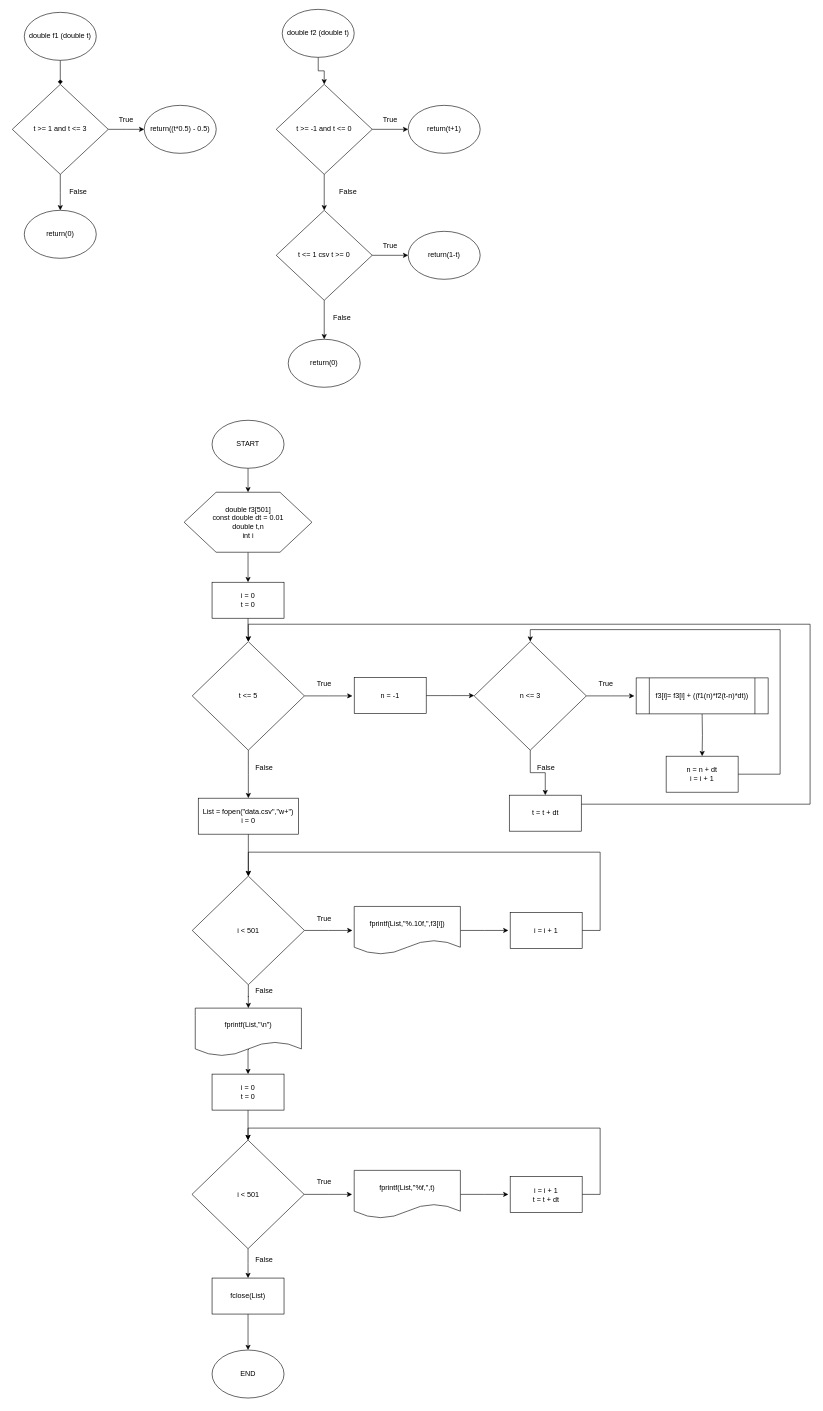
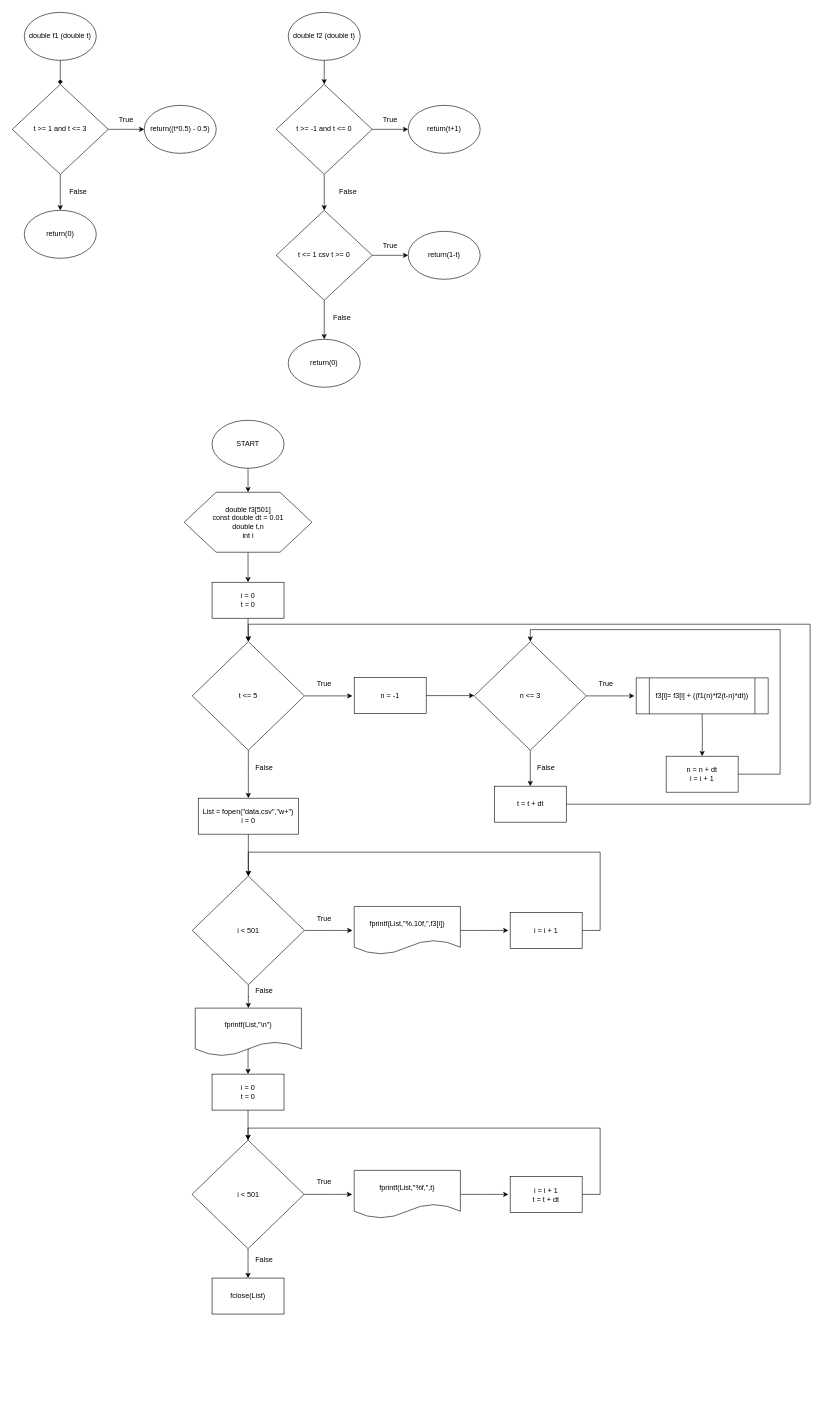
  <mxCell id="0" />
  <mxCell id="1" parent="0" />
  <mxCell id="2" value="" style="edgeStyle=orthogonalEdgeStyle;rounded=0;orthogonalLoop=1;jettySize=auto;html=1;endArrow=diamond;" edge="1" parent="1" source="3" target="6"><mxGeometry relative="1" as="geometry" /></mxCell>
  <mxCell id="3" value="double f1 (double t)" style="ellipse;whiteSpace=wrap;html=1;" vertex="1" parent="1"><mxGeometry x="40" y="20" width="120" height="80" as="geometry" /></mxCell>
  <mxCell id="4" value="" style="edgeStyle=orthogonalEdgeStyle;rounded=0;orthogonalLoop=1;jettySize=auto;html=1;" edge="1" parent="1" source="6"><mxGeometry relative="1" as="geometry"><mxPoint x="240" y="215" as="targetPoint" /></mxGeometry></mxCell>
  <mxCell id="5" value="" style="edgeStyle=orthogonalEdgeStyle;rounded=0;orthogonalLoop=1;jettySize=auto;html=1;" edge="1" parent="1" source="6"><mxGeometry relative="1" as="geometry"><mxPoint x="100" y="350" as="targetPoint" /></mxGeometry></mxCell>
  <mxCell id="6" value="t &amp;gt;= 1 and t &amp;lt;= 3" style="rhombus;whiteSpace=wrap;html=1;" vertex="1" parent="1"><mxGeometry x="20" y="140" width="160" height="150" as="geometry" /></mxCell>
  <mxCell id="7" value="return((t*0.5) - 0.5)" style="ellipse;whiteSpace=wrap;html=1;" vertex="1" parent="1"><mxGeometry x="240" y="175" width="120" height="80" as="geometry" /></mxCell>
  <mxCell id="8" value="True" style="text;html=1;strokeColor=none;fillColor=none;align=center;verticalAlign=middle;whiteSpace=wrap;rounded=0;" vertex="1" parent="1"><mxGeometry x="190" y="190" width="40" height="20" as="geometry" /></mxCell>
  <mxCell id="9" value="return(0)" style="ellipse;whiteSpace=wrap;html=1;" vertex="1" parent="1"><mxGeometry x="40" y="350" width="120" height="80" as="geometry" /></mxCell>
  <mxCell id="10" value="False" style="text;html=1;strokeColor=none;fillColor=none;align=center;verticalAlign=middle;whiteSpace=wrap;rounded=0;" vertex="1" parent="1"><mxGeometry x="110" y="310" width="40" height="20" as="geometry" /></mxCell>
  <mxCell id="11" value="" style="edgeStyle=orthogonalEdgeStyle;rounded=0;orthogonalLoop=1;jettySize=auto;html=1;entryX=0.5;entryY=0;entryDx=0;entryDy=0;" edge="1" parent="1" source="12" target="15"><mxGeometry relative="1" as="geometry"><mxPoint x="540" y="130" as="targetPoint" /></mxGeometry></mxCell>
- <mxCell id="12" value="double f2 (double t)" style="ellipse;whiteSpace=wrap;html=1;" vertex="1" parent="1"><mxGeometry x="470" y="15" width="120" height="80" as="geometry" /></mxCell>
+ <mxCell id="12" value="double f2 (double t)" style="ellipse;whiteSpace=wrap;html=1;" vertex="1" parent="1"><mxGeometry x="480" y="20" width="120" height="80" as="geometry" /></mxCell>
  <mxCell id="13" value="" style="edgeStyle=orthogonalEdgeStyle;rounded=0;orthogonalLoop=1;jettySize=auto;html=1;" edge="1" parent="1" source="15" target="19"><mxGeometry relative="1" as="geometry" /></mxCell>
  <mxCell id="14" value="" style="edgeStyle=orthogonalEdgeStyle;rounded=0;orthogonalLoop=1;jettySize=auto;html=1;" edge="1" parent="1" source="15" target="18"><mxGeometry relative="1" as="geometry" /></mxCell>
  <mxCell id="15" value="t &amp;gt;= -1 and t &amp;lt;= 0" style="rhombus;whiteSpace=wrap;html=1;" vertex="1" parent="1"><mxGeometry x="460" y="140" width="160" height="150" as="geometry" /></mxCell>
  <mxCell id="16" value="" style="edgeStyle=orthogonalEdgeStyle;rounded=0;orthogonalLoop=1;jettySize=auto;html=1;" edge="1" parent="1" source="18" target="22"><mxGeometry relative="1" as="geometry" /></mxCell>
  <mxCell id="17" value="" style="edgeStyle=orthogonalEdgeStyle;rounded=0;orthogonalLoop=1;jettySize=auto;html=1;" edge="1" parent="1" source="18" target="25"><mxGeometry relative="1" as="geometry" /></mxCell>
  <mxCell id="18" value="t &amp;lt;= 1 csv t &amp;gt;= 0" style="rhombus;whiteSpace=wrap;html=1;" vertex="1" parent="1"><mxGeometry x="460" y="350" width="160" height="150" as="geometry" /></mxCell>
  <mxCell id="19" value="return(t+1)" style="ellipse;whiteSpace=wrap;html=1;" vertex="1" parent="1"><mxGeometry x="680" y="175" width="120" height="80" as="geometry" /></mxCell>
  <mxCell id="20" value="True" style="text;html=1;strokeColor=none;fillColor=none;align=center;verticalAlign=middle;whiteSpace=wrap;rounded=0;" vertex="1" parent="1"><mxGeometry x="630" y="190" width="40" height="20" as="geometry" /></mxCell>
  <mxCell id="21" value="False" style="text;html=1;strokeColor=none;fillColor=none;align=center;verticalAlign=middle;whiteSpace=wrap;rounded=0;" vertex="1" parent="1"><mxGeometry x="560" y="310" width="40" height="20" as="geometry" /></mxCell>
  <mxCell id="22" value="return(1-t)" style="ellipse;whiteSpace=wrap;html=1;" vertex="1" parent="1"><mxGeometry x="680" y="385" width="120" height="80" as="geometry" /></mxCell>
  <mxCell id="23" value="True" style="text;html=1;strokeColor=none;fillColor=none;align=center;verticalAlign=middle;whiteSpace=wrap;rounded=0;" vertex="1" parent="1"><mxGeometry x="630" y="400" width="40" height="20" as="geometry" /></mxCell>
  <mxCell id="24" value="False" style="text;html=1;strokeColor=none;fillColor=none;align=center;verticalAlign=middle;whiteSpace=wrap;rounded=0;" vertex="1" parent="1"><mxGeometry x="550" y="520" width="40" height="20" as="geometry" /></mxCell>
  <mxCell id="25" value="return(0)" style="ellipse;whiteSpace=wrap;html=1;" vertex="1" parent="1"><mxGeometry x="480" y="565" width="120" height="80" as="geometry" /></mxCell>
  <mxCell id="26" value="" style="edgeStyle=orthogonalEdgeStyle;rounded=0;orthogonalLoop=1;jettySize=auto;html=1;" edge="1" parent="1" source="27" target="29"><mxGeometry relative="1" as="geometry" /></mxCell>
  <mxCell id="27" value="START" style="ellipse;whiteSpace=wrap;html=1;" vertex="1" parent="1"><mxGeometry x="353" y="700" width="120" height="80" as="geometry" /></mxCell>
  <mxCell id="28" value="" style="edgeStyle=orthogonalEdgeStyle;rounded=0;orthogonalLoop=1;jettySize=auto;html=1;" edge="1" parent="1" source="29" target="31"><mxGeometry relative="1" as="geometry" /></mxCell>
  <mxCell id="29" value="double f3[501]&lt;br&gt;const double dt = 0.01&lt;br&gt;double t,n&lt;br&gt;int i" style="shape=hexagon;perimeter=hexagonPerimeter2;whiteSpace=wrap;html=1;" vertex="1" parent="1"><mxGeometry x="306.5" y="820" width="213" height="100" as="geometry" /></mxCell>
  <mxCell id="30" value="" style="edgeStyle=orthogonalEdgeStyle;rounded=0;orthogonalLoop=1;jettySize=auto;html=1;" edge="1" parent="1" source="31" target="34"><mxGeometry relative="1" as="geometry" /></mxCell>
  <mxCell id="31" value="i = 0&lt;br&gt;t = 0" style="rounded=0;whiteSpace=wrap;html=1;" vertex="1" parent="1"><mxGeometry x="353" y="970" width="120" height="60" as="geometry" /></mxCell>
  <mxCell id="32" value="" style="edgeStyle=orthogonalEdgeStyle;rounded=0;orthogonalLoop=1;jettySize=auto;html=1;" edge="1" parent="1" source="34"><mxGeometry relative="1" as="geometry"><mxPoint x="413.5" y="1330" as="targetPoint" /></mxGeometry></mxCell>
  <mxCell id="33" value="" style="edgeStyle=orthogonalEdgeStyle;rounded=0;orthogonalLoop=1;jettySize=auto;html=1;" edge="1" parent="1" source="34"><mxGeometry relative="1" as="geometry"><mxPoint x="587" y="1159.5" as="targetPoint" /></mxGeometry></mxCell>
  <mxCell id="34" value="t &amp;lt;= 5" style="rhombus;whiteSpace=wrap;html=1;" vertex="1" parent="1"><mxGeometry x="320" y="1069" width="187" height="181" as="geometry" /></mxCell>
  <mxCell id="35" value="True" style="text;html=1;strokeColor=none;fillColor=none;align=center;verticalAlign=middle;whiteSpace=wrap;rounded=0;" vertex="1" parent="1"><mxGeometry x="520" y="1129" width="40" height="20" as="geometry" /></mxCell>
  <mxCell id="36" value="" style="edgeStyle=orthogonalEdgeStyle;rounded=0;orthogonalLoop=1;jettySize=auto;html=1;" edge="1" parent="1" source="37"><mxGeometry relative="1" as="geometry"><mxPoint x="790" y="1159" as="targetPoint" /></mxGeometry></mxCell>
  <mxCell id="37" value="n = -1" style="rounded=0;whiteSpace=wrap;html=1;" vertex="1" parent="1"><mxGeometry x="590" y="1129" width="120" height="60" as="geometry" /></mxCell>
  <mxCell id="38" value="" style="edgeStyle=orthogonalEdgeStyle;rounded=0;orthogonalLoop=1;jettySize=auto;html=1;" edge="1" parent="1" source="40"><mxGeometry relative="1" as="geometry"><mxPoint x="1057" y="1159.5" as="targetPoint" /></mxGeometry></mxCell>
  <mxCell id="39" value="" style="edgeStyle=orthogonalEdgeStyle;rounded=0;orthogonalLoop=1;jettySize=auto;html=1;" edge="1" parent="1" source="40" target="47"><mxGeometry relative="1" as="geometry" /></mxCell>
  <mxCell id="40" value="n &amp;lt;= 3" style="rhombus;whiteSpace=wrap;html=1;" vertex="1" parent="1"><mxGeometry x="790" y="1069" width="187" height="181" as="geometry" /></mxCell>
  <mxCell id="41" value="True" style="text;html=1;strokeColor=none;fillColor=none;align=center;verticalAlign=middle;whiteSpace=wrap;rounded=0;" vertex="1" parent="1"><mxGeometry x="990" y="1129" width="40" height="20" as="geometry" /></mxCell>
  <mxCell id="42" value="" style="edgeStyle=orthogonalEdgeStyle;rounded=0;orthogonalLoop=1;jettySize=auto;html=1;" edge="1" parent="1" target="44"><mxGeometry relative="1" as="geometry"><mxPoint x="1170" y="1189.5" as="sourcePoint" /></mxGeometry></mxCell>
  <mxCell id="43" value="" style="edgeStyle=orthogonalEdgeStyle;rounded=0;orthogonalLoop=1;jettySize=auto;html=1;entryX=0.5;entryY=0;entryDx=0;entryDy=0;" edge="1" parent="1" source="44" target="40"><mxGeometry relative="1" as="geometry"><mxPoint x="1310" y="1290" as="targetPoint" /><Array as="points"><mxPoint x="1300" y="1290" /><mxPoint x="1300" y="1049" /><mxPoint x="883" y="1049" /></Array></mxGeometry></mxCell>
  <mxCell id="44" value="n = n + dt&lt;br&gt;i = i + 1" style="rounded=0;whiteSpace=wrap;html=1;" vertex="1" parent="1"><mxGeometry x="1110" y="1260" width="120" height="60" as="geometry" /></mxCell>
  <mxCell id="45" value="False" style="text;html=1;strokeColor=none;fillColor=none;align=center;verticalAlign=middle;whiteSpace=wrap;rounded=0;" vertex="1" parent="1"><mxGeometry x="890" y="1270" width="40" height="20" as="geometry" /></mxCell>
  <mxCell id="46" value="" style="edgeStyle=orthogonalEdgeStyle;rounded=0;orthogonalLoop=1;jettySize=auto;html=1;entryX=0.5;entryY=0;entryDx=0;entryDy=0;" edge="1" parent="1" source="47" target="34"><mxGeometry relative="1" as="geometry"><mxPoint x="883.5" y="1450" as="targetPoint" /><Array as="points"><mxPoint x="1350" y="1340" /><mxPoint x="1350" y="1040" /><mxPoint x="413" y="1040" /></Array></mxGeometry></mxCell>
- <mxCell id="47" value="t = t + dt" style="rounded=0;whiteSpace=wrap;html=1;" vertex="1" parent="1"><mxGeometry x="848.5" y="1325" width="120" height="60" as="geometry" /></mxCell>
+ <mxCell id="47" value="t = t + dt" style="rounded=0;whiteSpace=wrap;html=1;" vertex="1" parent="1"><mxGeometry x="823.5" y="1310" width="120" height="60" as="geometry" /></mxCell>
  <mxCell id="48" value="False" style="text;html=1;strokeColor=none;fillColor=none;align=center;verticalAlign=middle;whiteSpace=wrap;rounded=0;" vertex="1" parent="1"><mxGeometry x="420" y="1270" width="40" height="20" as="geometry" /></mxCell>
  <mxCell id="49" value="" style="edgeStyle=orthogonalEdgeStyle;rounded=0;orthogonalLoop=1;jettySize=auto;html=1;" edge="1" parent="1" source="50" target="53"><mxGeometry relative="1" as="geometry" /></mxCell>
  <mxCell id="50" value="List = fopen(&quot;data.csv&quot;,&quot;w+&quot;)&lt;br&gt;i = 0" style="rounded=0;whiteSpace=wrap;html=1;" vertex="1" parent="1"><mxGeometry x="330" y="1330" width="167" height="60" as="geometry" /></mxCell>
  <mxCell id="51" value="" style="edgeStyle=orthogonalEdgeStyle;rounded=0;orthogonalLoop=1;jettySize=auto;html=1;" edge="1" parent="1" source="53"><mxGeometry relative="1" as="geometry"><mxPoint x="587" y="1550.5" as="targetPoint" /></mxGeometry></mxCell>
  <mxCell id="52" value="" style="edgeStyle=orthogonalEdgeStyle;rounded=0;orthogonalLoop=1;jettySize=auto;html=1;" edge="1" parent="1" source="53" target="60"><mxGeometry relative="1" as="geometry" /></mxCell>
  <mxCell id="53" value="i &amp;lt; 501" style="rhombus;whiteSpace=wrap;html=1;" vertex="1" parent="1"><mxGeometry x="320" y="1460" width="187" height="181" as="geometry" /></mxCell>
  <mxCell id="54" value="" style="edgeStyle=orthogonalEdgeStyle;rounded=0;orthogonalLoop=1;jettySize=auto;html=1;" edge="1" parent="1" source="55"><mxGeometry relative="1" as="geometry"><mxPoint x="847" y="1550.5" as="targetPoint" /></mxGeometry></mxCell>
  <mxCell id="55" value="fprintf(List,&quot;%.10f,&quot;,f3[i])" style="shape=document;whiteSpace=wrap;html=1;boundedLbl=1;" vertex="1" parent="1"><mxGeometry x="590" y="1510.5" width="177" height="80" as="geometry" /></mxCell>
  <mxCell id="56" value="" style="edgeStyle=orthogonalEdgeStyle;rounded=0;orthogonalLoop=1;jettySize=auto;html=1;entryX=0.5;entryY=0;entryDx=0;entryDy=0;" edge="1" parent="1" source="57" target="53"><mxGeometry relative="1" as="geometry"><mxPoint x="1050" y="1550.5" as="targetPoint" /><Array as="points"><mxPoint x="1000" y="1551" /><mxPoint x="1000" y="1420" /><mxPoint x="413" y="1420" /></Array></mxGeometry></mxCell>
  <mxCell id="57" value="i = i + 1" style="rounded=0;whiteSpace=wrap;html=1;" vertex="1" parent="1"><mxGeometry x="850" y="1520.5" width="120" height="60" as="geometry" /></mxCell>
  <mxCell id="58" value="True" style="text;html=1;strokeColor=none;fillColor=none;align=center;verticalAlign=middle;whiteSpace=wrap;rounded=0;" vertex="1" parent="1"><mxGeometry x="519.5" y="1520.5" width="40" height="20" as="geometry" /></mxCell>
  <mxCell id="59" value="" style="edgeStyle=orthogonalEdgeStyle;rounded=0;orthogonalLoop=1;jettySize=auto;html=1;exitX=0.506;exitY=0.863;exitDx=0;exitDy=0;exitPerimeter=0;" edge="1" parent="1" source="60" target="62"><mxGeometry relative="1" as="geometry"><Array as="points"><mxPoint x="413" y="1749" /></Array></mxGeometry></mxCell>
  <mxCell id="60" value="fprintf(List,&quot;\n&quot;)" style="shape=document;whiteSpace=wrap;html=1;boundedLbl=1;" vertex="1" parent="1"><mxGeometry x="325" y="1680" width="177" height="80" as="geometry" /></mxCell>
  <mxCell id="61" value="" style="edgeStyle=orthogonalEdgeStyle;rounded=0;orthogonalLoop=1;jettySize=auto;html=1;" edge="1" parent="1" source="62" target="65"><mxGeometry relative="1" as="geometry" /></mxCell>
  <mxCell id="62" value="i = 0&lt;br&gt;t = 0" style="rounded=0;whiteSpace=wrap;html=1;" vertex="1" parent="1"><mxGeometry x="353" y="1790" width="120" height="60" as="geometry" /></mxCell>
  <mxCell id="63" value="" style="edgeStyle=orthogonalEdgeStyle;rounded=0;orthogonalLoop=1;jettySize=auto;html=1;" edge="1" parent="1" source="65"><mxGeometry relative="1" as="geometry"><mxPoint x="586.5" y="1990.5" as="targetPoint" /></mxGeometry></mxCell>
  <mxCell id="64" value="" style="edgeStyle=orthogonalEdgeStyle;rounded=0;orthogonalLoop=1;jettySize=auto;html=1;" edge="1" parent="1" source="65"><mxGeometry relative="1" as="geometry"><mxPoint x="413" y="2130" as="targetPoint" /></mxGeometry></mxCell>
  <mxCell id="65" value="i &amp;lt; 501" style="rhombus;whiteSpace=wrap;html=1;" vertex="1" parent="1"><mxGeometry x="319.5" y="1900" width="187" height="181" as="geometry" /></mxCell>
  <mxCell id="66" value="False" style="text;html=1;strokeColor=none;fillColor=none;align=center;verticalAlign=middle;whiteSpace=wrap;rounded=0;" vertex="1" parent="1"><mxGeometry x="420" y="1641" width="40" height="20" as="geometry" /></mxCell>
  <mxCell id="67" value="" style="edgeStyle=orthogonalEdgeStyle;rounded=0;orthogonalLoop=1;jettySize=auto;html=1;" edge="1" parent="1" source="68"><mxGeometry relative="1" as="geometry"><mxPoint x="847" y="1990.5" as="targetPoint" /></mxGeometry></mxCell>
  <mxCell id="68" value="fprintf(List,&quot;%f,&quot;,t)" style="shape=document;whiteSpace=wrap;html=1;boundedLbl=1;" vertex="1" parent="1"><mxGeometry x="590" y="1950.5" width="177" height="80" as="geometry" /></mxCell>
  <mxCell id="69" value="True" style="text;html=1;strokeColor=none;fillColor=none;align=center;verticalAlign=middle;whiteSpace=wrap;rounded=0;" vertex="1" parent="1"><mxGeometry x="520" y="1960" width="40" height="20" as="geometry" /></mxCell>
  <mxCell id="70" value="" style="edgeStyle=orthogonalEdgeStyle;rounded=0;orthogonalLoop=1;jettySize=auto;html=1;entryX=0.5;entryY=0;entryDx=0;entryDy=0;" edge="1" parent="1" source="71" target="65"><mxGeometry relative="1" as="geometry"><mxPoint x="1050" y="1990.5" as="targetPoint" /><Array as="points"><mxPoint x="1000" y="1991" /><mxPoint x="1000" y="1880" /><mxPoint x="413" y="1880" /></Array></mxGeometry></mxCell>
  <mxCell id="71" value="i = i + 1&lt;br&gt;t = t + dt" style="rounded=0;whiteSpace=wrap;html=1;" vertex="1" parent="1"><mxGeometry x="850" y="1960.5" width="120" height="60" as="geometry" /></mxCell>
  <mxCell id="72" value="False" style="text;html=1;strokeColor=none;fillColor=none;align=center;verticalAlign=middle;whiteSpace=wrap;rounded=0;" vertex="1" parent="1"><mxGeometry x="420" y="2090" width="40" height="20" as="geometry" /></mxCell>
- <mxCell id="73" value="" style="edgeStyle=orthogonalEdgeStyle;rounded=0;orthogonalLoop=1;jettySize=auto;html=1;" edge="1" parent="1" source="74" target="75"><mxGeometry relative="1" as="geometry" /></mxCell>
  <mxCell id="74" value="fclose(List)" style="rounded=0;whiteSpace=wrap;html=1;" vertex="1" parent="1"><mxGeometry x="353" y="2130" width="120" height="60" as="geometry" /></mxCell>
- <mxCell id="75" value="END" style="ellipse;whiteSpace=wrap;html=1;" vertex="1" parent="1"><mxGeometry x="353" y="2250" width="120" height="80" as="geometry" /></mxCell>
  <mxCell id="76" value="&lt;span style=&quot;white-space: normal&quot;&gt;f3[i]= f3[i] + ((f1(n)*f2(t-n)*dt))&lt;/span&gt;" style="shape=process;whiteSpace=wrap;html=1;backgroundOutline=1;" vertex="1" parent="1"><mxGeometry x="1060" y="1129.5" width="220" height="60" as="geometry" /></mxCell>
